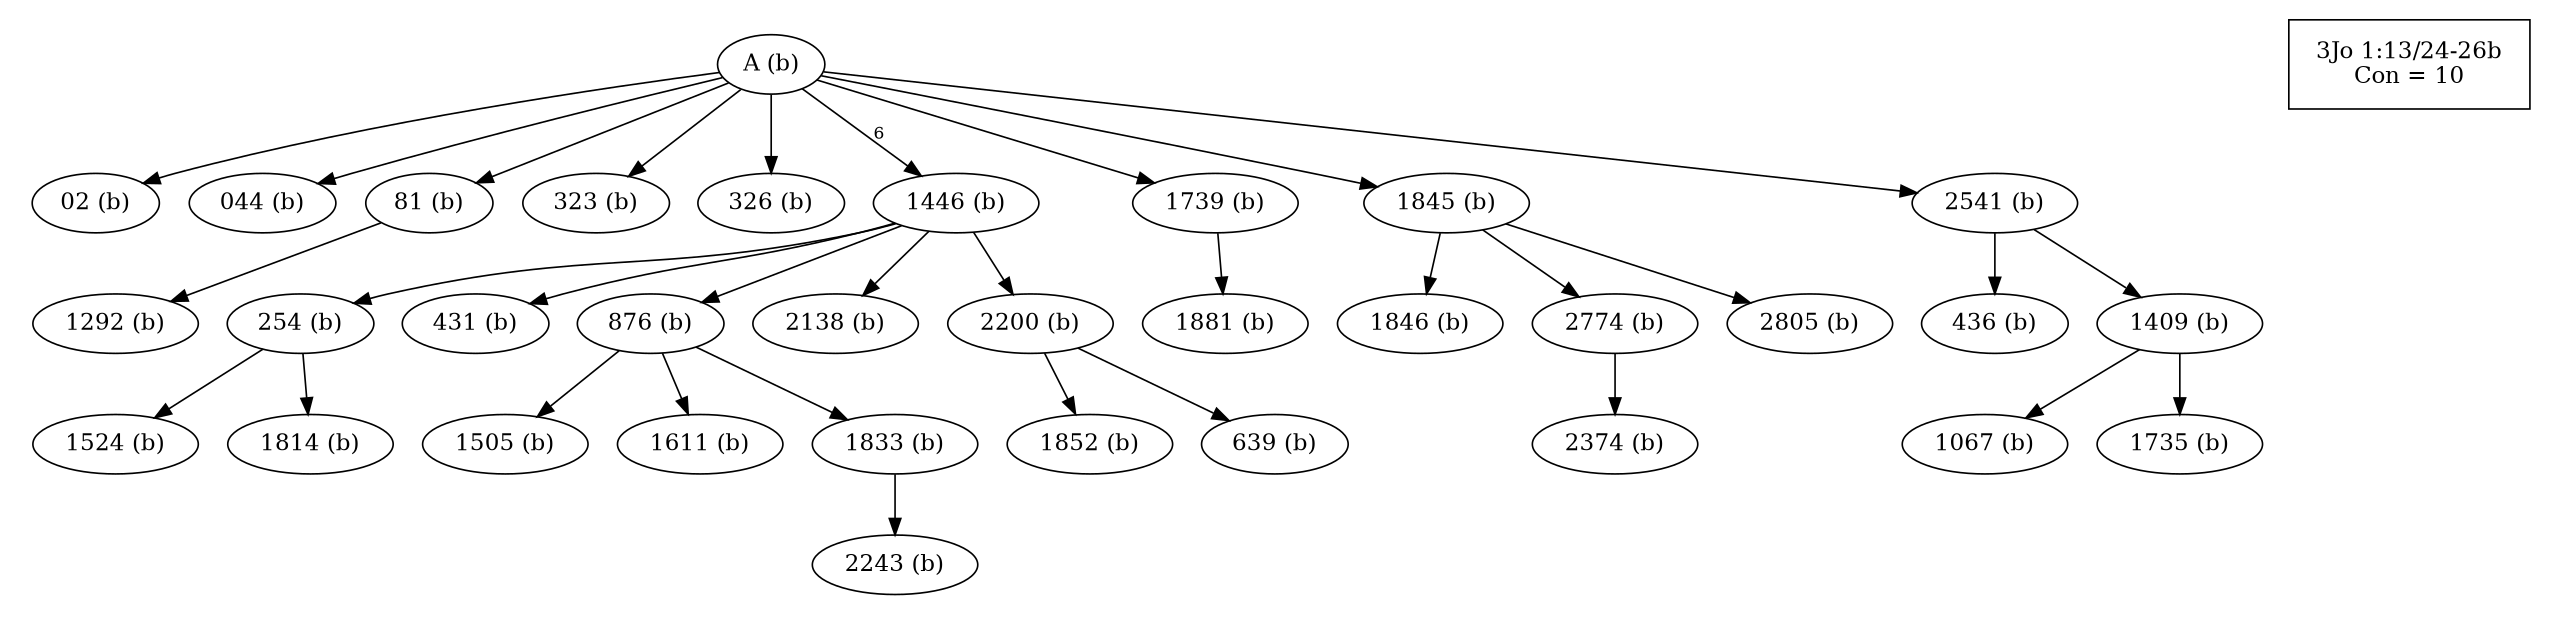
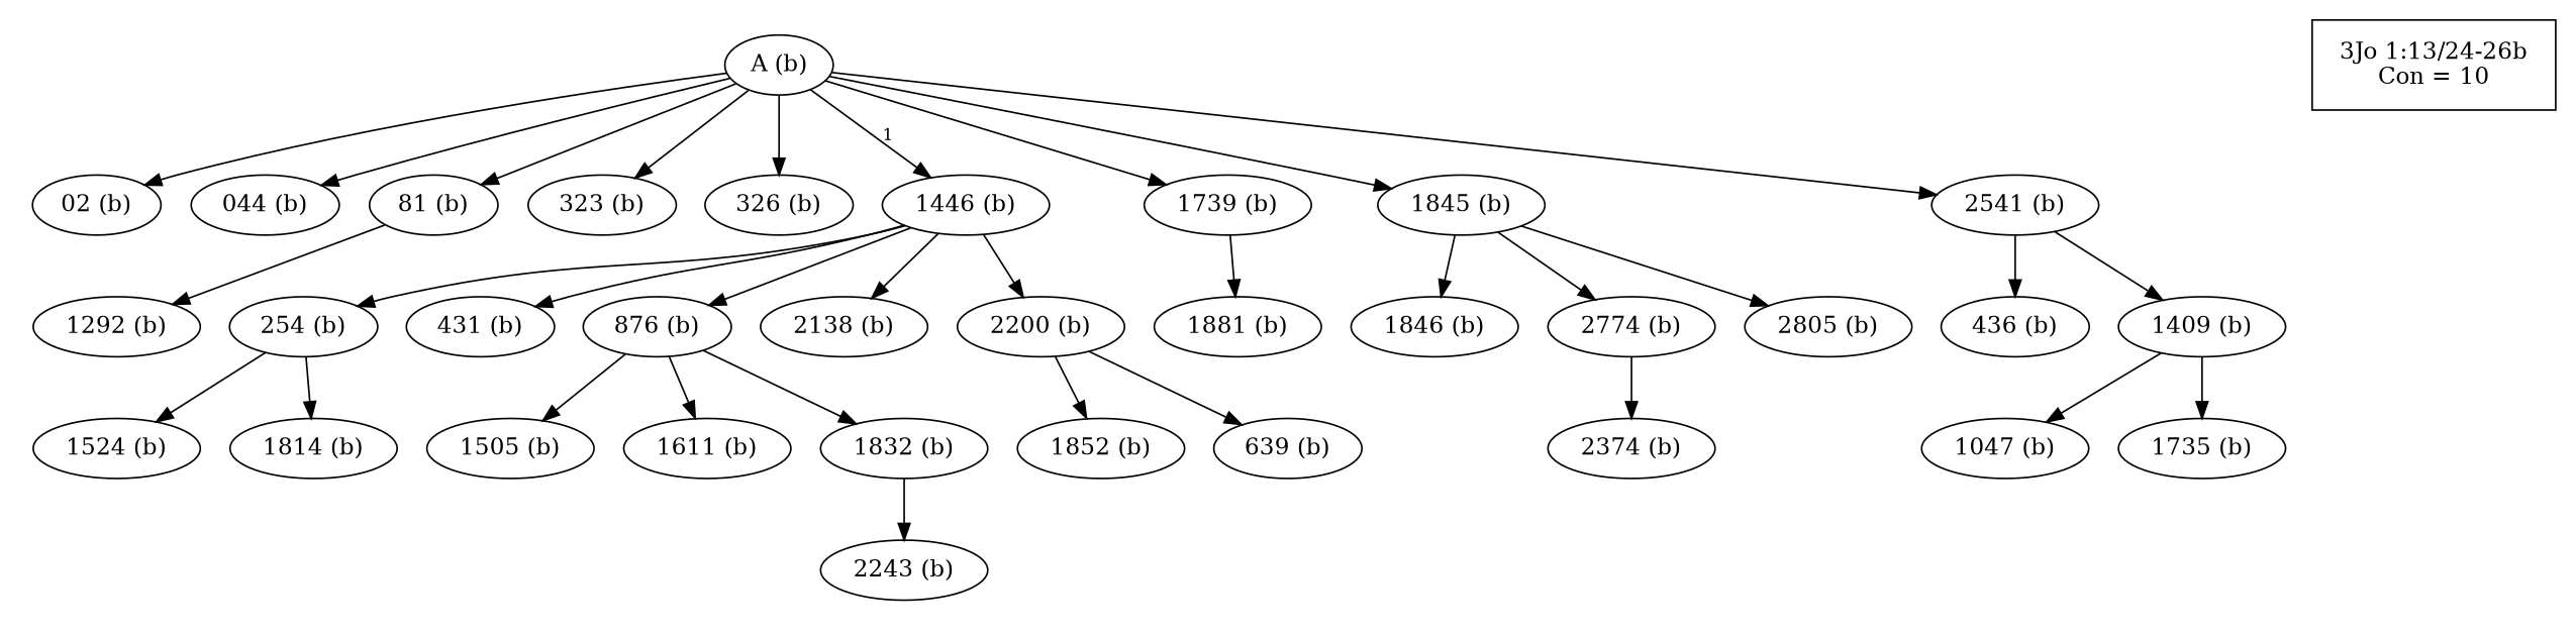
  digraph {
    node [shape=ellipse]
    edge [color=black]
    n1 [label="A (b)"]
    n2 [label="02 (b)"]
    n3 [label="044 (b)"]
    n4 [label="81 (b)"]
    n5 [label="323 (b)"]
    n6 [label="326 (b)"]
    n7 [label="1446 (b)"]
    n8 [label="1739 (b)"]
    n9 [label="1845 (b)"]
    n10 [label="1852 (b)"]
    n11 [label="2541 (b)"]
    n12 [label="254 (b)"]
    n13 [label="1524 (b)"]
    n14 [label="1814 (b)"]
    n15 [label="431 (b)"]
    n16 [label="436 (b)"]
    n17 [label="639 (b)"]
    n18 [label="876 (b)"]
    n19 [label="1292 (b)"]
    n20 [label="1505 (b)"]
    n21 [label="1611 (b)"]
-   n22 [label="1833 (b)"]
-   n23 [label="1067 (b)"]
+   n22 [label="1832 (b)"]
+   n23 [label="1047 (b)"]
    n24 [label="1409 (b)"]
    n25 [label="1735 (b)"]
    n26 [label="2138 (b)"]
    n27 [label="2200 (b)"]
    n28 [label="1881 (b)"]
    n29 [label="2243 (b)"]
    n30 [label="1846 (b)"]
    n31 [label="2774 (b)"]
    n32 [label="2805 (b)"]
    n33 [label="2374 (b)"]
    n34 [label="3Jo 1:13/24-26b\nCon = 10" shape=plaintext]
    subgraph cluster_1 {
      style=invis
      n1
      n2
      n3
      n4
      n5
      n6
      n7
      n8
      n9
      n10
      n11
      n12
      n13
      n14
      n15
      n16
      n17
      n18
      n19
      n20
      n21
      n22
      n23
      n24
      n25
      n26
      n27
      n28
      n29
      n30
      n31
      n32
      n33
    }
    subgraph cluster_2 {
      n34
    }
    n1 -> n2
    n1 -> n3
    n1 -> n4
    n1 -> n5
    n1 -> n6
-   n1 -> n7 [fontsize=10 label=6]
+   n1 -> n7 [fontsize=10 label=1]
    n1 -> n8
    n1 -> n9
    n1 -> n11
    n4 -> n19
    n7 -> n12
    n7 -> n15
    n7 -> n18
    n7 -> n26
    n7 -> n27
    n8 -> n28
    n9 -> n30
    n9 -> n31
    n9 -> n32
    n11 -> n16
    n11 -> n24
    n12 -> n13
    n12 -> n14
    n18 -> n20
    n18 -> n21
    n18 -> n22
    n22 -> n29
    n24 -> n23
    n24 -> n25
    n27 -> n10
    n27 -> n17
    n31 -> n33
  }
